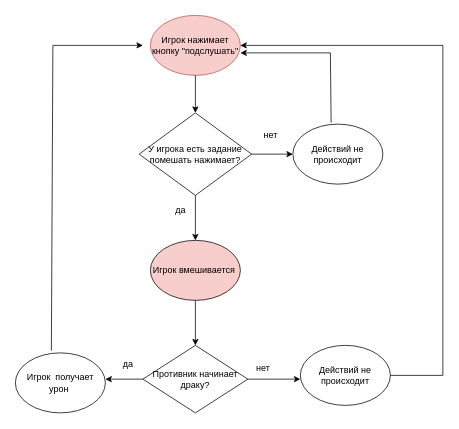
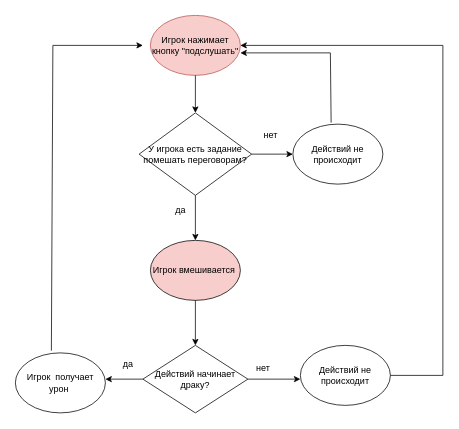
  <mxCell id="0" />
  <mxCell id="1" parent="0" />
  <mxCell id="2" value="Игрок нажимает кнопку &quot;подслушать&quot;" style="ellipse;whiteSpace=wrap;html=1;fillColor=#f8cecc;strokeColor=#b85450;" parent="1" vertex="1"><mxGeometry x="200" y="20" width="120" height="80" as="geometry" /></mxCell>
- <mxCell id="3" value="У игрока есть задание помешать нажимает?" style="rhombus;whiteSpace=wrap;html=1;" vertex="1" parent="1"><mxGeometry x="185" y="150" width="150" height="110" as="geometry" /></mxCell>
+ <mxCell id="3" value="У игрока есть задание помешать переговорам?" style="rhombus;whiteSpace=wrap;html=1;" vertex="1" parent="1"><mxGeometry x="185" y="150" width="150" height="110" as="geometry" /></mxCell>
  <mxCell id="4" value="" style="endArrow=classic;html=1;rounded=0;exitX=0.5;exitY=1;exitDx=0;exitDy=0;" edge="1" parent="1" source="2"><mxGeometry width="50" height="50" relative="1" as="geometry"><mxPoint x="220" y="270" as="sourcePoint" /><mxPoint x="260" y="150" as="targetPoint" /></mxGeometry></mxCell>
  <mxCell id="5" value="" style="endArrow=classic;html=1;rounded=0;exitX=1;exitY=0.5;exitDx=0;exitDy=0;" edge="1" parent="1" source="3"><mxGeometry width="50" height="50" relative="1" as="geometry"><mxPoint x="220" y="270" as="sourcePoint" /><mxPoint x="390" y="205" as="targetPoint" /></mxGeometry></mxCell>
  <mxCell id="6" value="" style="endArrow=classic;html=1;rounded=0;exitX=0.5;exitY=1;exitDx=0;exitDy=0;" edge="1" parent="1" source="3"><mxGeometry width="50" height="50" relative="1" as="geometry"><mxPoint x="220" y="270" as="sourcePoint" /><mxPoint x="260" y="320" as="targetPoint" /></mxGeometry></mxCell>
  <mxCell id="7" value="нет" style="text;html=1;align=center;verticalAlign=middle;resizable=0;points=[];autosize=1;strokeColor=none;fillColor=none;" vertex="1" parent="1"><mxGeometry x="340" y="165" width="40" height="30" as="geometry" /></mxCell>
  <mxCell id="8" value="да" style="text;html=1;align=center;verticalAlign=middle;resizable=0;points=[];autosize=1;strokeColor=none;fillColor=none;" vertex="1" parent="1"><mxGeometry x="220" y="265" width="40" height="30" as="geometry" /></mxCell>
  <mxCell id="9" value="Игрок вмешивается&amp;nbsp;" style="ellipse;whiteSpace=wrap;html=1;fillColor=#f8cecc;" vertex="1" parent="1"><mxGeometry x="200" y="320" width="120" height="80" as="geometry" /></mxCell>
  <mxCell id="10" value="" style="endArrow=classic;html=1;rounded=0;exitX=0.5;exitY=1;exitDx=0;exitDy=0;" edge="1" parent="1" source="9"><mxGeometry width="50" height="50" relative="1" as="geometry"><mxPoint x="220" y="580" as="sourcePoint" /><mxPoint x="260" y="460" as="targetPoint" /></mxGeometry></mxCell>
  <mxCell id="11" value="Действий не происходит" style="ellipse;whiteSpace=wrap;html=1;" vertex="1" parent="1"><mxGeometry x="390" y="165" width="120" height="80" as="geometry" /></mxCell>
  <mxCell id="12" value="" style="endArrow=classic;html=1;rounded=0;exitX=0.425;exitY=-0.025;exitDx=0;exitDy=0;exitPerimeter=0;" edge="1" parent="1" source="11"><mxGeometry width="50" height="50" relative="1" as="geometry"><mxPoint x="220" y="330" as="sourcePoint" /><mxPoint x="320" y="70" as="targetPoint" /><Array as="points"><mxPoint x="440" y="70" /></Array></mxGeometry></mxCell>
- <mxCell id="13" value="Противник начинает драку?" style="rhombus;whiteSpace=wrap;html=1;" vertex="1" parent="1"><mxGeometry x="190" y="460" width="140" height="90" as="geometry" /></mxCell>
+ <mxCell id="13" value="Действий начинает драку?" style="rhombus;whiteSpace=wrap;html=1;" vertex="1" parent="1"><mxGeometry x="190" y="460" width="140" height="90" as="geometry" /></mxCell>
  <mxCell id="14" value="" style="endArrow=classic;html=1;rounded=0;exitX=1;exitY=0.5;exitDx=0;exitDy=0;" edge="1" parent="1" source="13"><mxGeometry width="50" height="50" relative="1" as="geometry"><mxPoint x="220" y="500" as="sourcePoint" /><mxPoint x="400" y="505" as="targetPoint" /></mxGeometry></mxCell>
  <mxCell id="15" value="нет" style="text;html=1;align=center;verticalAlign=middle;resizable=0;points=[];autosize=1;strokeColor=none;fillColor=none;" vertex="1" parent="1"><mxGeometry x="330" y="475" width="40" height="30" as="geometry" /></mxCell>
  <mxCell id="16" value="Действий не происходит" style="ellipse;whiteSpace=wrap;html=1;" vertex="1" parent="1"><mxGeometry x="400" y="460" width="120" height="80" as="geometry" /></mxCell>
  <mxCell id="17" value="" style="endArrow=classic;html=1;rounded=0;exitX=1;exitY=0.5;exitDx=0;exitDy=0;entryX=1;entryY=0.5;entryDx=0;entryDy=0;" edge="1" parent="1" source="16" target="2"><mxGeometry width="50" height="50" relative="1" as="geometry"><mxPoint x="350" y="390" as="sourcePoint" /><mxPoint x="330" y="70" as="targetPoint" /><Array as="points"><mxPoint x="590" y="500" /><mxPoint x="590" y="60" /></Array></mxGeometry></mxCell>
  <mxCell id="18" value="" style="endArrow=classic;html=1;rounded=0;exitX=0;exitY=0.5;exitDx=0;exitDy=0;" edge="1" parent="1" source="13"><mxGeometry width="50" height="50" relative="1" as="geometry"><mxPoint x="330" y="740" as="sourcePoint" /><mxPoint x="140" y="505" as="targetPoint" /></mxGeometry></mxCell>
  <mxCell id="19" value="да" style="text;html=1;align=center;verticalAlign=middle;resizable=0;points=[];autosize=1;strokeColor=none;fillColor=none;" vertex="1" parent="1"><mxGeometry x="150" y="470" width="40" height="30" as="geometry" /></mxCell>
  <mxCell id="20" value="Игрок &amp;nbsp;получает урон&amp;nbsp;" style="ellipse;whiteSpace=wrap;html=1;" vertex="1" parent="1"><mxGeometry x="20" y="470" width="120" height="80" as="geometry" /></mxCell>
  <mxCell id="21" value="" style="endArrow=classic;html=1;rounded=0;exitX=0.4;exitY=-0.037;exitDx=0;exitDy=0;exitPerimeter=0;" edge="1" parent="1" source="20"><mxGeometry width="50" height="50" relative="1" as="geometry"><mxPoint x="70" y="460" as="sourcePoint" /><mxPoint x="190" y="60" as="targetPoint" /><Array as="points"><mxPoint x="70" y="60" /></Array></mxGeometry></mxCell>
